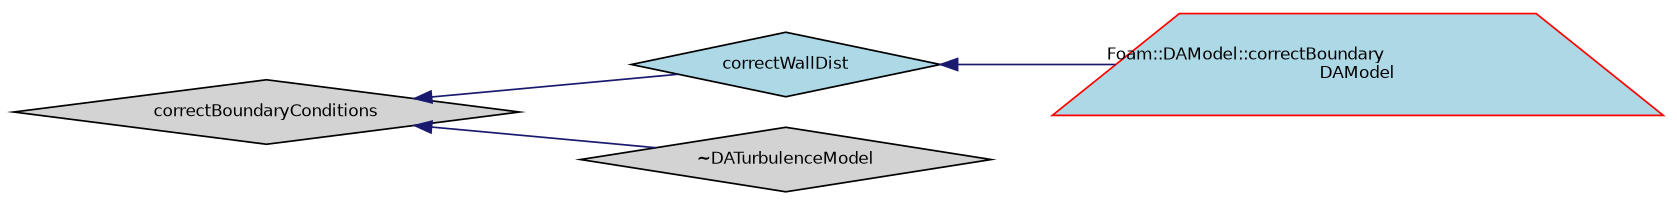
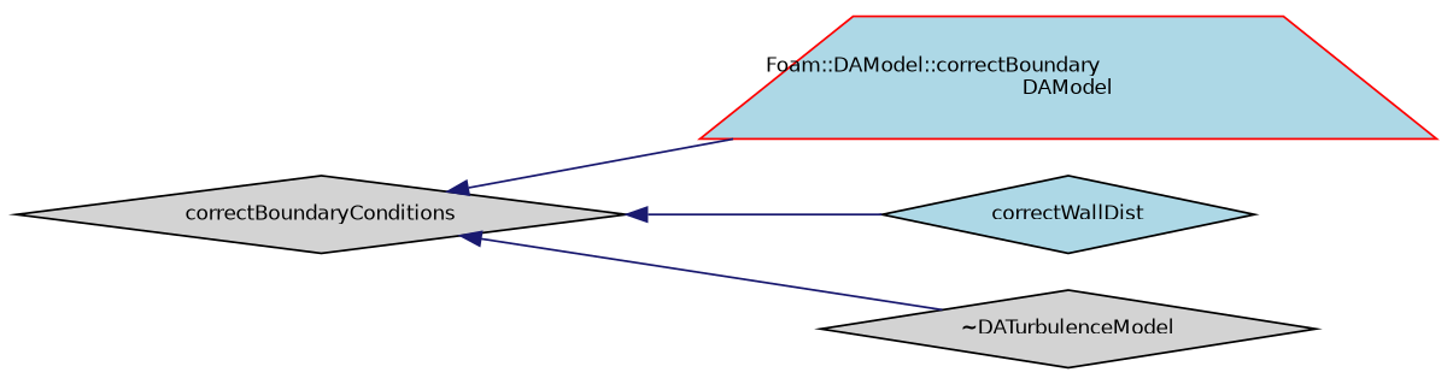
  digraph {
    rankdir=LR
    node [color=black fillcolor=lightgrey fontname=Helvetica fontsize=10 shape=diamond style=filled]
    edge [color=midnightblue dir=back fontname=Helvetica fontsize=10 labelfontname=Helvetica labelfontsize=10 style=solid]
    n1 [fontcolor=black height=0.2 label=correctBoundaryConditions width=0.4]
    n2 [color=red fillcolor=lightblue height=0.2 label="Foam::DAModel::correctBoundary\lDAModel" shape=trapezium width=0.4]
    n3 [fillcolor=lightblue height=0.2 label=correctWallDist width=0.4]
    n4 [height=0.2 label="~DATurbulenceModel" width=0.4]
-   n3 -> n2
+   n1 -> n2
    n1 -> n3
    n1 -> n4
  }
